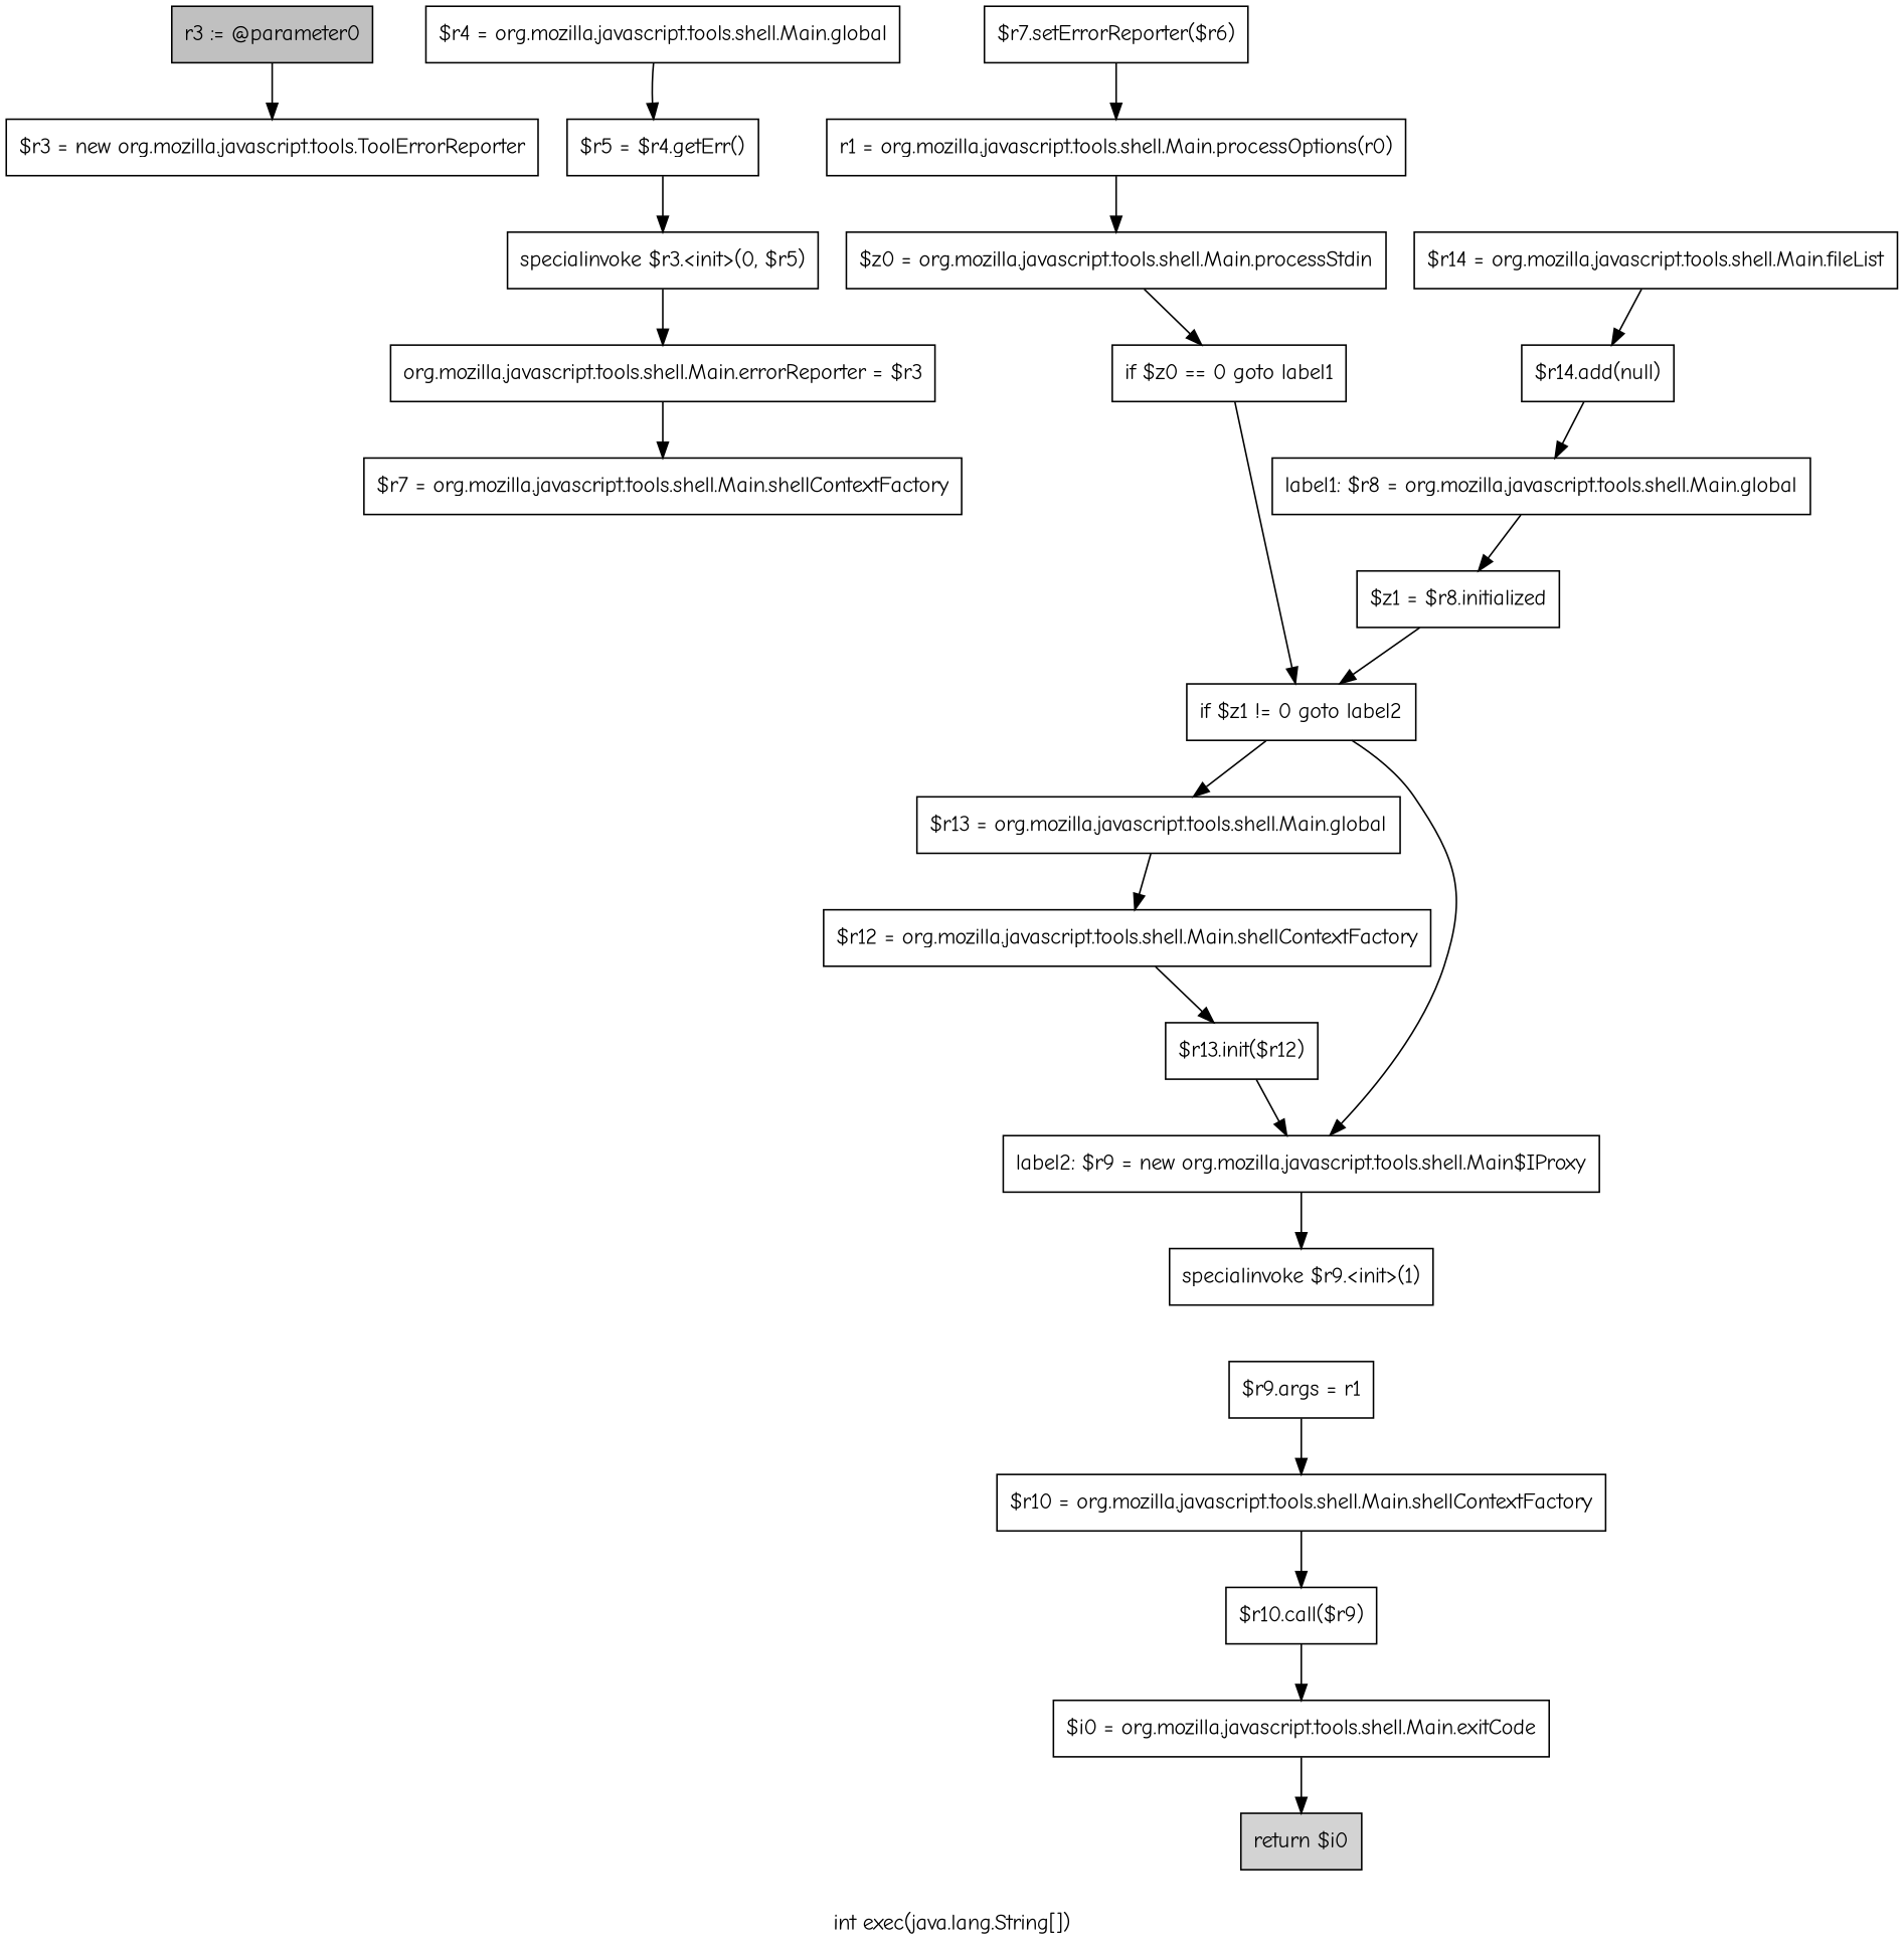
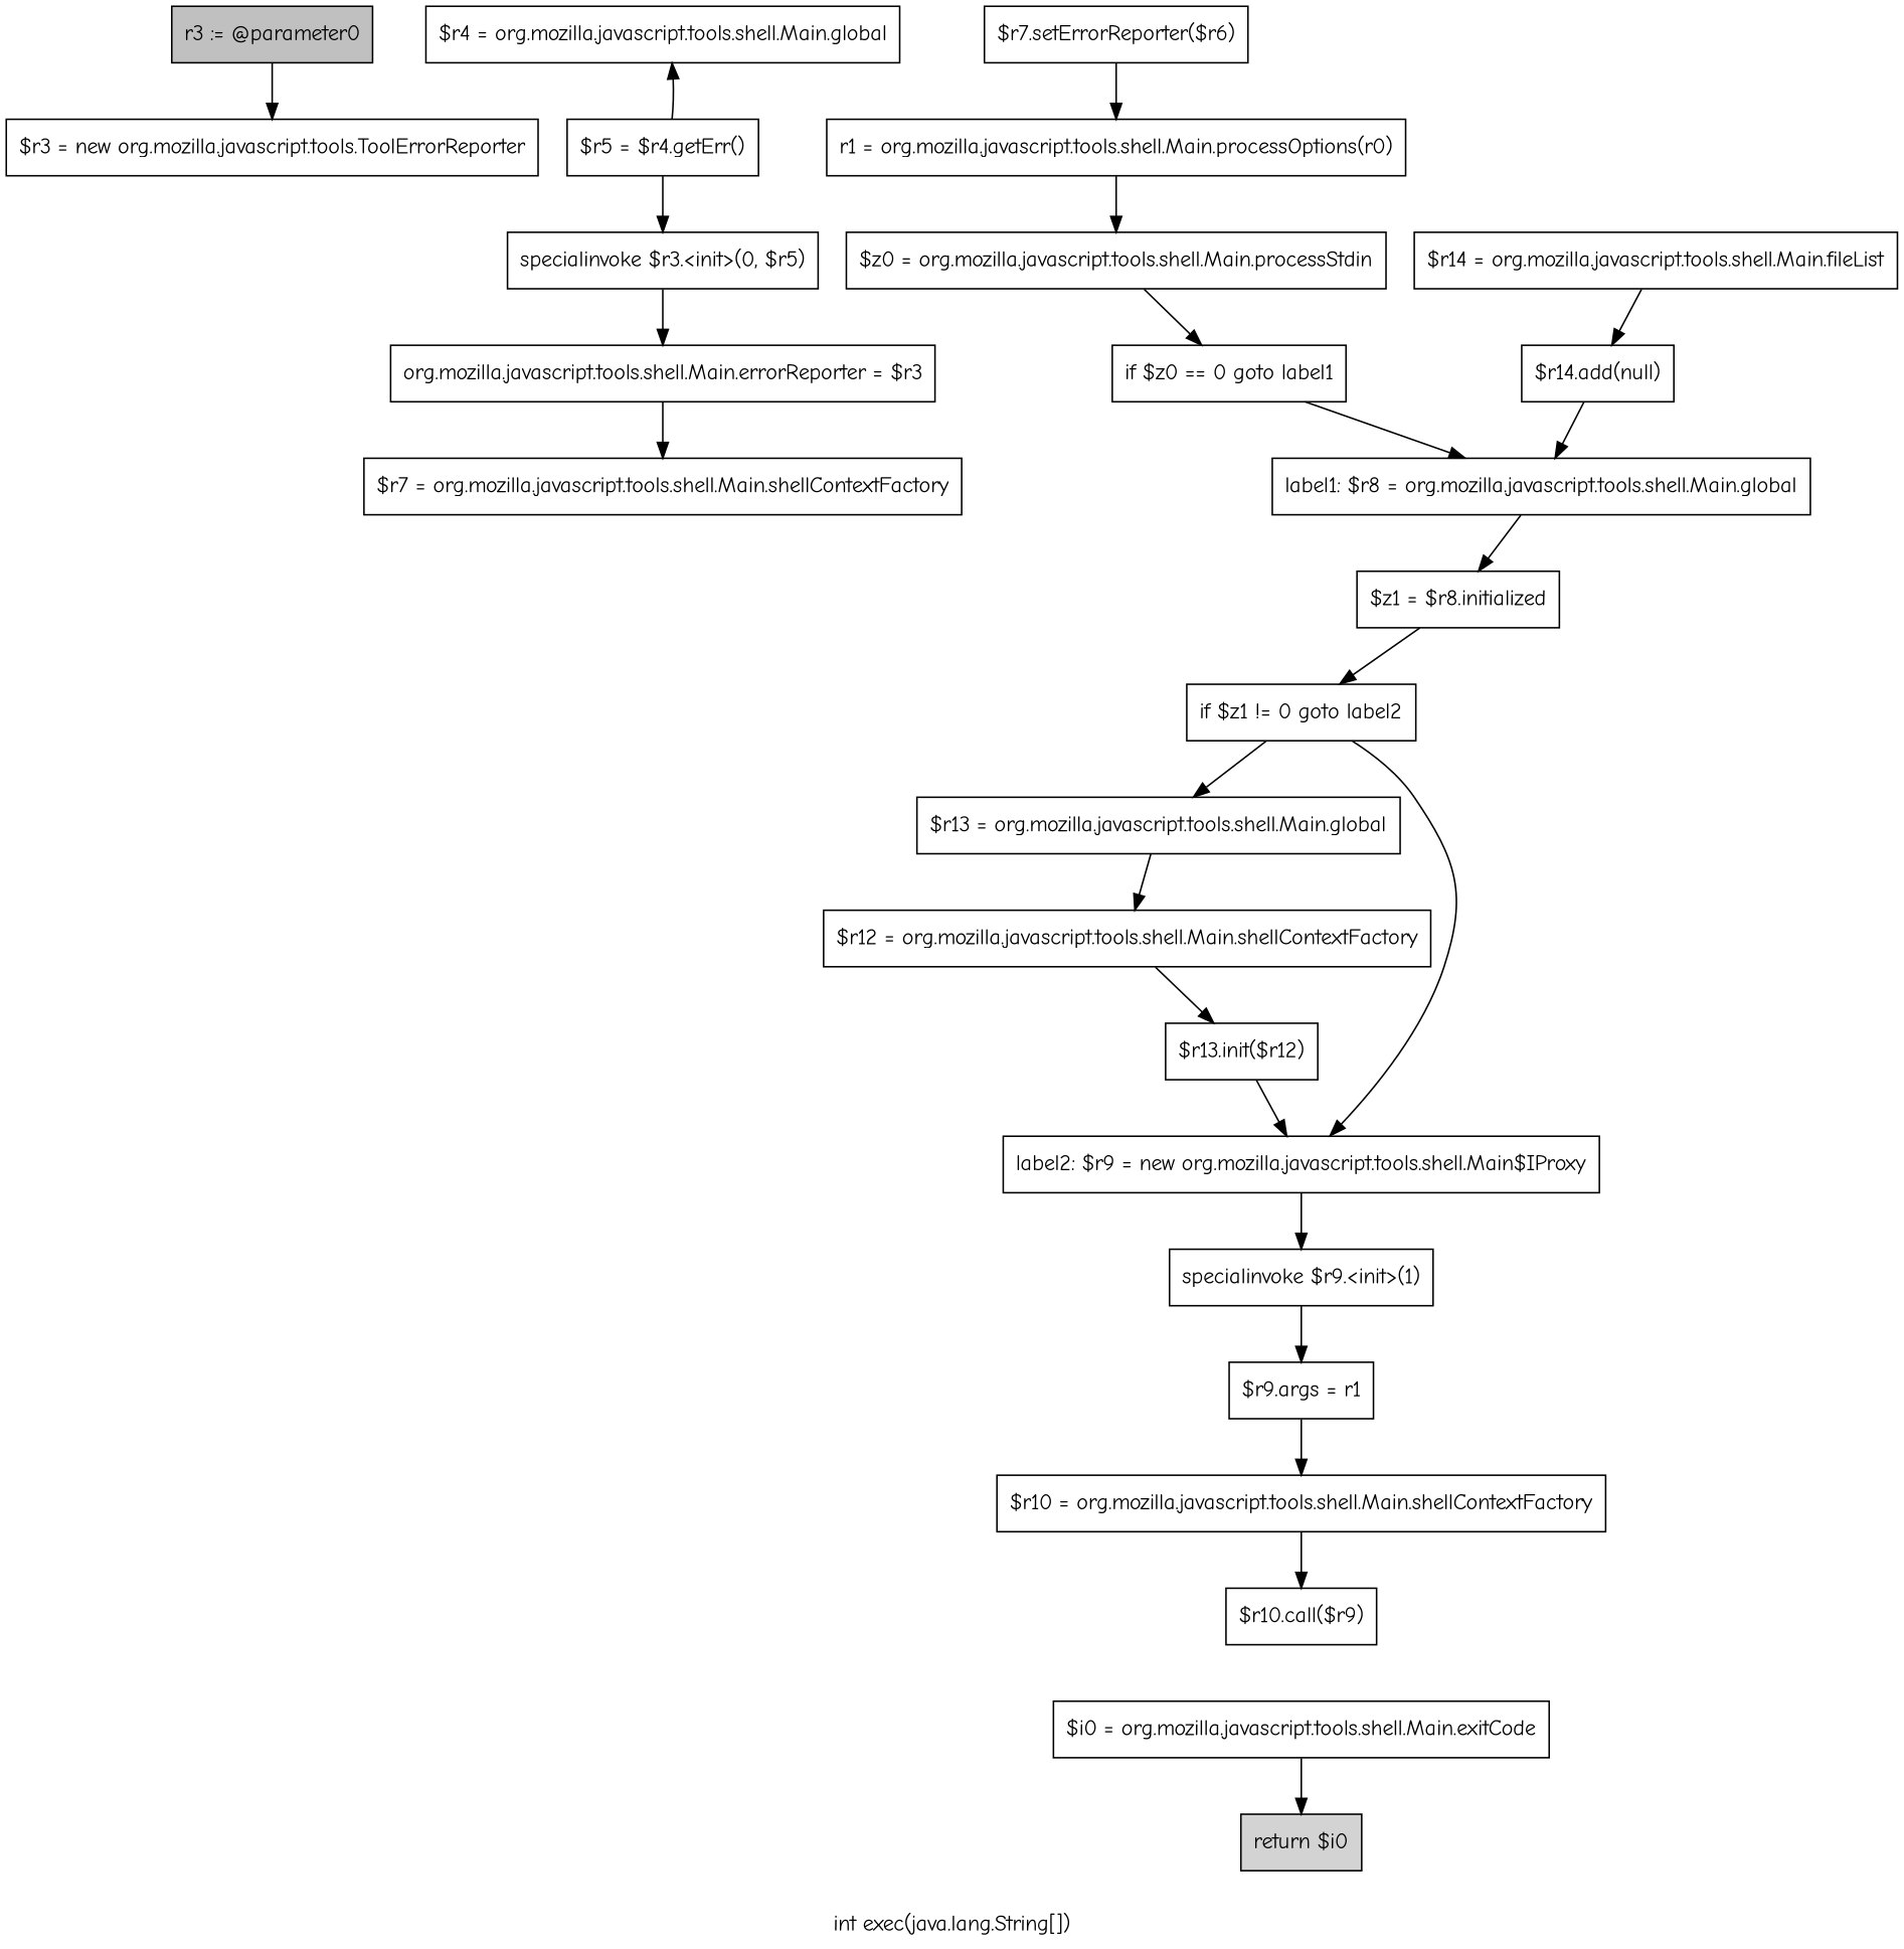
  digraph {
    fontname="Comic Neue"
    label="int exec(java.lang.String[])"
    node [fontname="Comic Neue" shape=box]
    edge [fontname="Comic Neue"]
    n1 [fillcolor=gray label="r3 := @parameter0" style=filled]
    n2 [label="$r3 = new org.mozilla.javascript.tools.ToolErrorReporter"]
    n3 [label="$r4 = org.mozilla.javascript.tools.shell.Main.global"]
    n4 [label="$r5 = $r4.getErr()"]
    n5 [label="specialinvoke $r3.<init>(0, $r5)"]
    n6 [label="org.mozilla.javascript.tools.shell.Main.errorReporter = $r3"]
    n7 [label="$r7 = org.mozilla.javascript.tools.shell.Main.shellContextFactory"]
    n8 [label="$r7.setErrorReporter($r6)"]
    n9 [label="r1 = org.mozilla.javascript.tools.shell.Main.processOptions(r0)"]
    n10 [label="$z0 = org.mozilla.javascript.tools.shell.Main.processStdin"]
    n11 [label="if $z0 == 0 goto label1"]
    n12 [label="label1: $r8 = org.mozilla.javascript.tools.shell.Main.global"]
    n13 [label="$r14 = org.mozilla.javascript.tools.shell.Main.fileList"]
    n14 [label="$r14.add(null)"]
    n15 [label="$z1 = $r8.initialized"]
    n16 [label="if $z1 != 0 goto label2"]
    n17 [label="$r13 = org.mozilla.javascript.tools.shell.Main.global"]
    n18 [label="label2: $r9 = new org.mozilla.javascript.tools.shell.Main$IProxy"]
    n19 [label="$r12 = org.mozilla.javascript.tools.shell.Main.shellContextFactory"]
    n20 [label="specialinvoke $r9.<init>(1)"]
    n21 [label="$r13.init($r12)"]
    n22 [label="$r9.args = r1"]
    n23 [label="$r10 = org.mozilla.javascript.tools.shell.Main.shellContextFactory"]
    n24 [label="$r10.call($r9)"]
    n25 [label="$i0 = org.mozilla.javascript.tools.shell.Main.exitCode"]
    n26 [fillcolor=lightgray label="return $i0" style=filled]
    n1 -> n2
-   n3 -> n4
+   n4 -> n3
    n4 -> n5
    n5 -> n6
    n6 -> n7
    n8 -> n9
    n9 -> n10
    n10 -> n11
-   n11 -> n16
+   n11 -> n12
    n12 -> n15
    n13 -> n14
    n14 -> n12
    n15 -> n16
    n16 -> n17
    n16 -> n18
    n17 -> n19
    n18 -> n20
    n19 -> n21
+   n20 -> n22
    n21 -> n18
    n22 -> n23
    n23 -> n24
-   n24 -> n25
    n25 -> n26
  }
